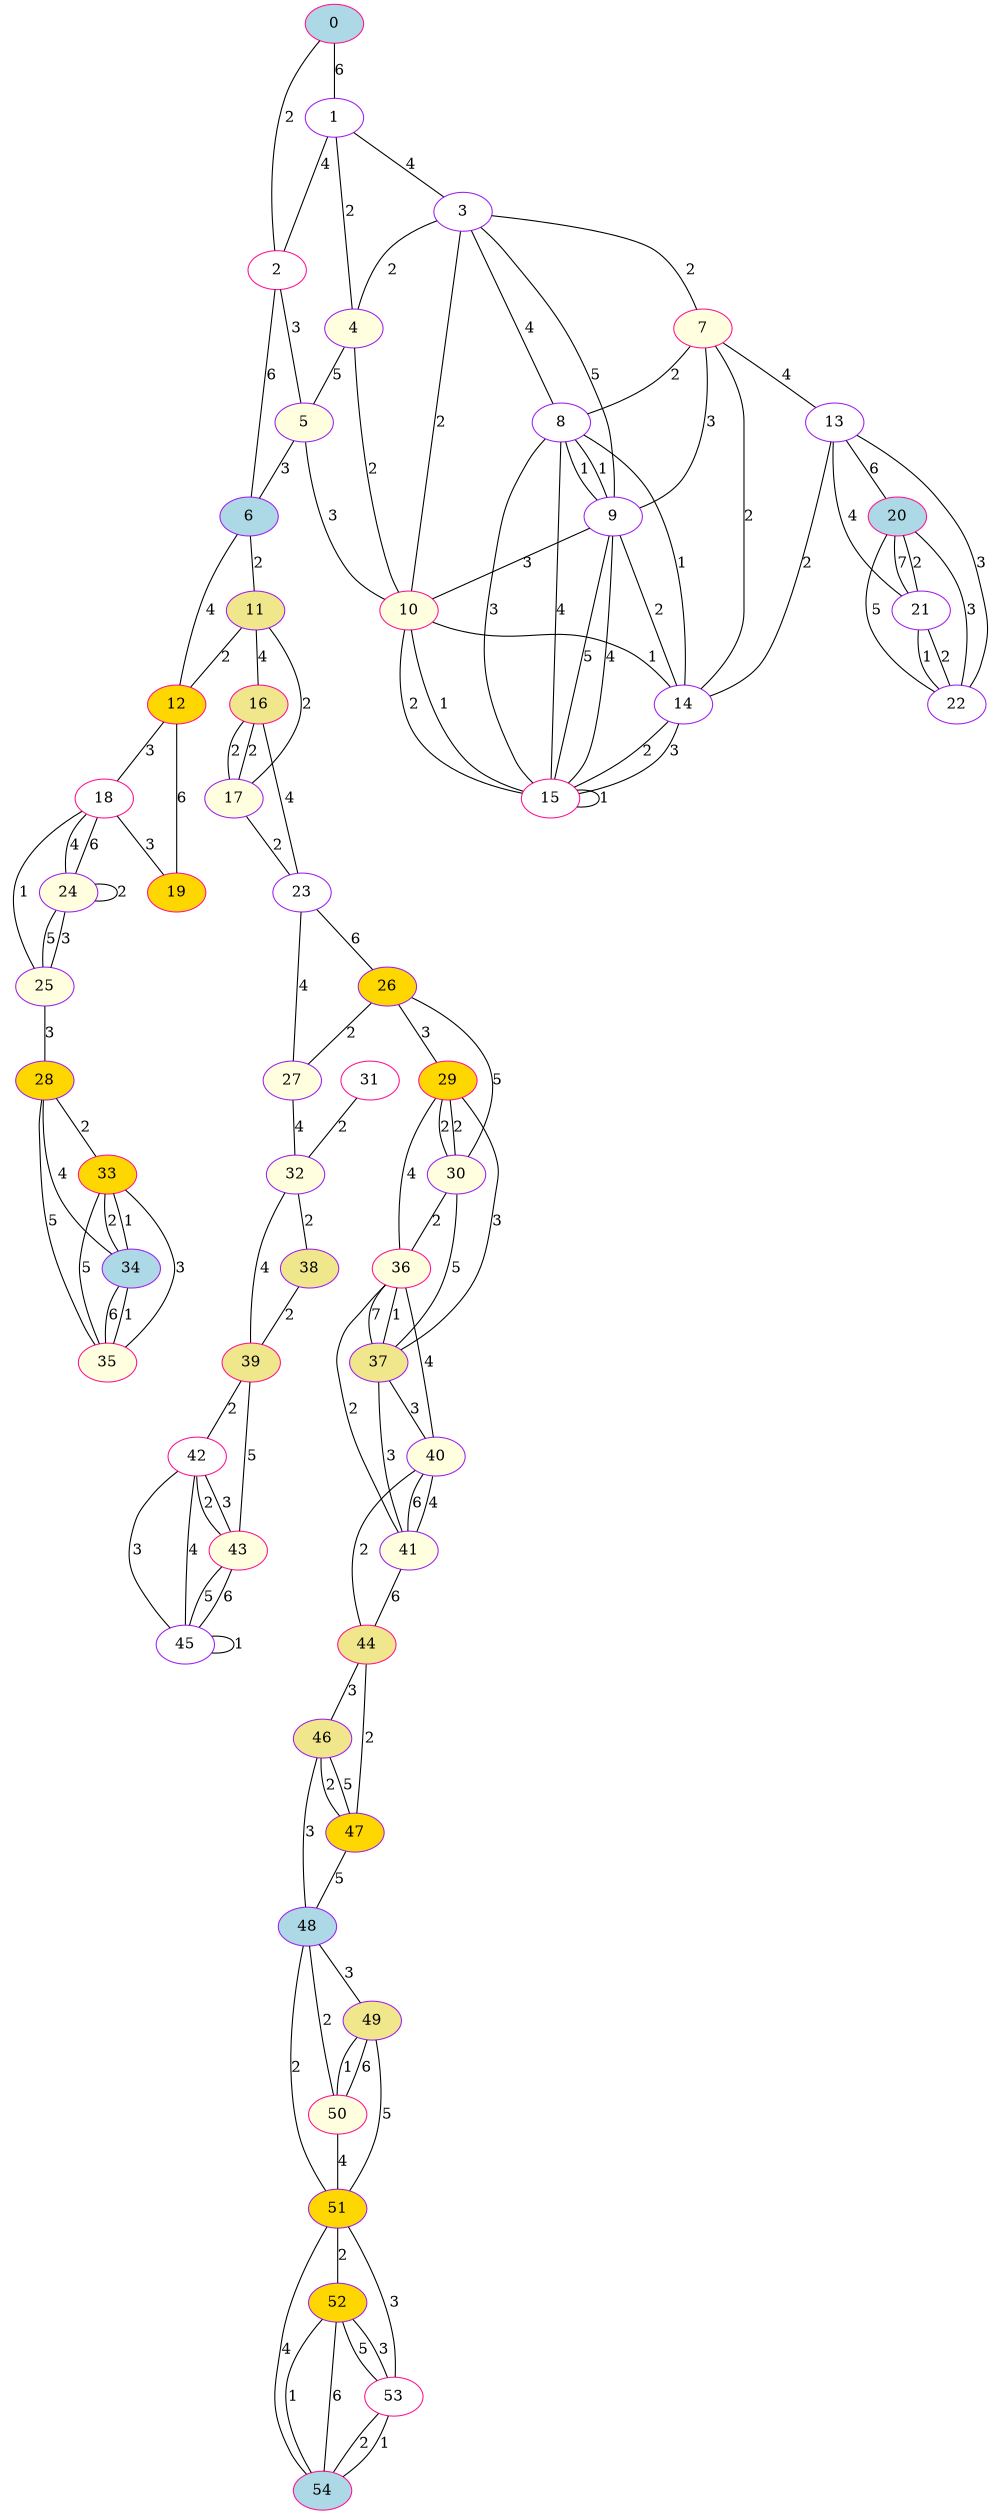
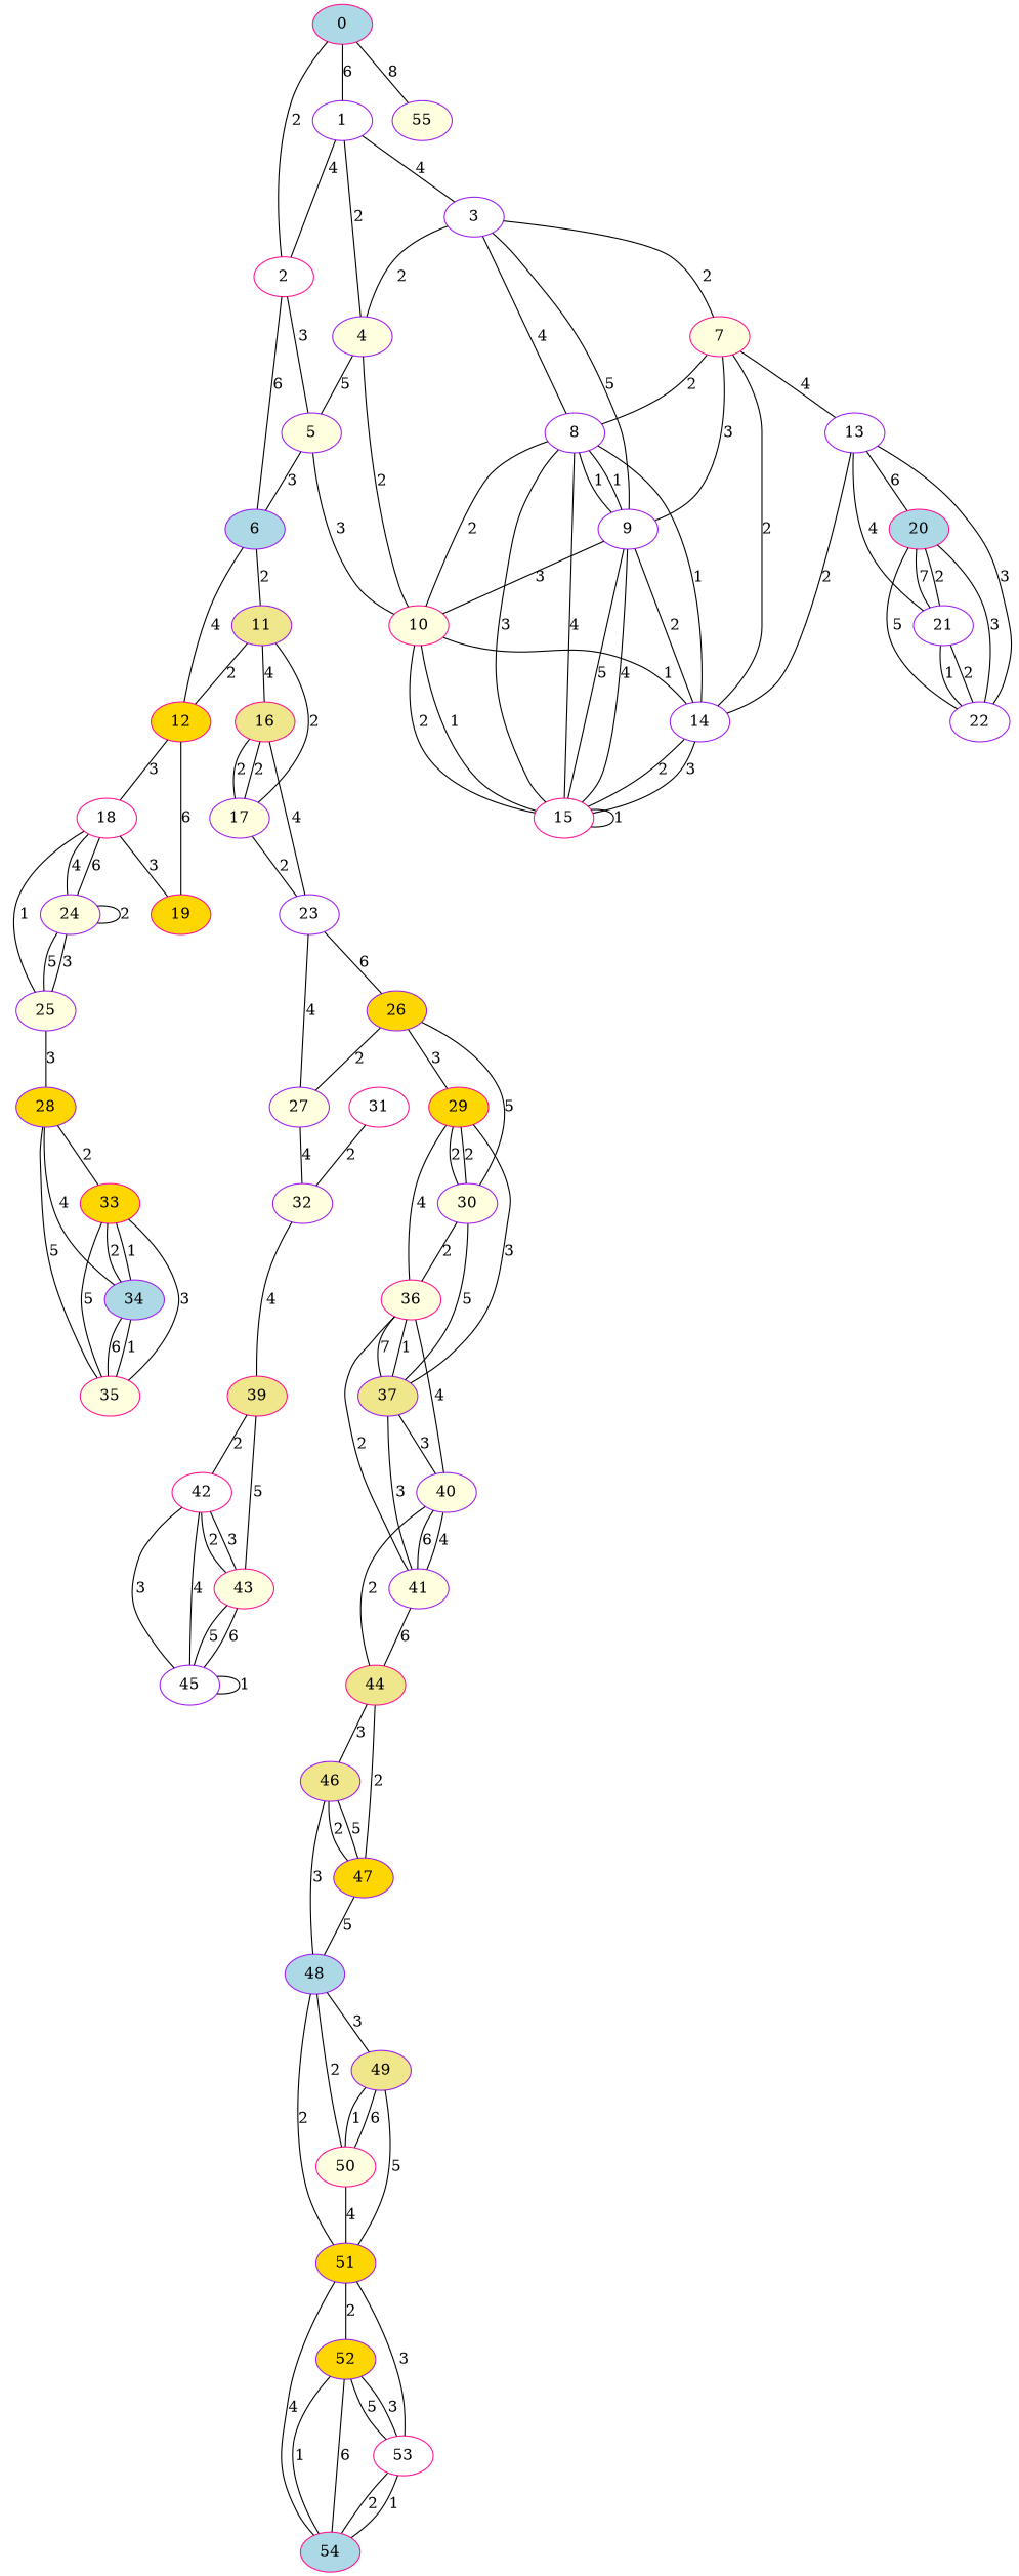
  graph {
    node [color=purple fillcolor=lightyellow style=filled weight=1]
    0 [color=deeppink fillcolor=lightblue]
    1 [fillcolor=white]
    2 [color=deeppink fillcolor=white]
+   55 [weight=4]
    3 [fillcolor=white]
    4
    5
    6 [fillcolor=lightblue]
    7 [color=deeppink]
    8 [fillcolor=white]
    9 [fillcolor=white]
    10 [color=deeppink]
    11 [fillcolor=khaki]
    12 [color=deeppink fillcolor=gold]
    13 [fillcolor=white]
    14 [fillcolor=white]
    15 [color=deeppink fillcolor=white weight=2]
    16 [color=deeppink fillcolor=khaki]
    17
    18 [color=deeppink fillcolor=white]
    19 [color=deeppink fillcolor=gold]
    20 [color=deeppink fillcolor=lightblue]
    21 [fillcolor=white]
    22 [fillcolor=white]
    23 [fillcolor=white]
    24 [weight=2]
    25
    26 [fillcolor=gold]
    27
    28 [fillcolor=gold]
    29 [color=deeppink fillcolor=gold]
    30
    32
    33 [color=deeppink fillcolor=gold]
    34 [fillcolor=lightblue]
    35 [color=deeppink]
    36 [color=deeppink]
    37 [fillcolor=khaki]
    31 [color=deeppink fillcolor=white]
-   38 [fillcolor=khaki]
    39 [color=deeppink fillcolor=khaki]
    40
    41 [weight=2]
    42 [color=deeppink fillcolor=white weight=2]
    43 [color=deeppink]
    44 [color=deeppink fillcolor=khaki]
    45 [fillcolor=white weight=2]
    46 [fillcolor=khaki]
    47 [fillcolor=gold]
    48 [fillcolor=lightblue]
    49 [fillcolor=khaki]
    50 [color=deeppink]
    51 [fillcolor=gold]
    52 [fillcolor=gold]
    53 [color=deeppink fillcolor=white]
    54 [color=deeppink fillcolor=lightblue]
    0 -- 1 [label=6]
    0 -- 2 [label=2]
+   0 -- 55 [label=8]
    1 -- 2 [label=4]
    1 -- 3 [label=4]
    1 -- 4 [label=2]
    2 -- 5 [label=3]
    2 -- 6 [label=6]
    3 -- 4 [label=2]
    3 -- 7 [label=2]
    3 -- 8 [label=4]
    3 -- 9 [label=5]
    4 -- 5 [label=5]
    4 -- 10 [label=2]
    5 -- 6 [label=3]
    5 -- 10 [label=3]
    6 -- 11 [label=2]
    6 -- 12 [label=4]
    7 -- 8 [label=2]
    7 -- 9 [label=3]
    7 -- 13 [label=4]
    7 -- 14 [label=2]
    8 -- 9 [label=1]
    8 -- 9 [label=1]
-   3 -- 10 [label=2]
+   8 -- 10 [label=2]
    8 -- 14 [label=1]
    8 -- 15 [label=3]
    8 -- 15 [label=4]
    9 -- 10 [label=3]
    9 -- 14 [label=2]
    9 -- 15 [label=4]
    9 -- 15 [label=5]
    10 -- 14 [label=1]
    10 -- 15 [label=1]
    10 -- 15 [label=2]
    11 -- 12 [label=2]
    11 -- 16 [label=4]
    11 -- 17 [label=2]
    12 -- 18 [label=3]
    12 -- 19 [label=6]
    13 -- 14 [label=2]
    13 -- 20 [label=6]
    13 -- 21 [label=4]
    13 -- 22 [label=3]
    14 -- 15 [label=2]
    14 -- 15 [label=3]
    15 -- 15 [label=1]
    16 -- 17 [label=2]
    16 -- 17 [label=2]
    16 -- 23 [label=4]
    17 -- 23 [label=2]
    18 -- 19 [label=3]
    18 -- 24 [label=6]
    18 -- 24 [label=4]
    18 -- 25 [label=1]
    20 -- 21 [label=2]
    20 -- 21 [label=7]
    20 -- 22 [label=3]
    20 -- 22 [label=5]
    21 -- 22 [label=1]
    21 -- 22 [label=2]
    23 -- 26 [label=6]
    23 -- 27 [label=4]
    24 -- 24 [label=2]
    24 -- 25 [label=5]
    24 -- 25 [label=3]
    25 -- 28 [label=3]
    26 -- 27 [label=2]
    26 -- 29 [label=3]
    26 -- 30 [label=5]
    27 -- 32 [label=4]
    28 -- 33 [label=2]
    28 -- 34 [label=4]
    28 -- 35 [label=5]
    29 -- 30 [label=2]
    29 -- 30 [label=2]
    29 -- 36 [label=4]
    29 -- 37 [label=3]
    30 -- 36 [label=2]
    30 -- 37 [label=5]
-   32 -- 38 [label=2]
    32 -- 39 [label=4]
    33 -- 34 [label=1]
    33 -- 34 [label=2]
    33 -- 35 [label=5]
    33 -- 35 [label=3]
    34 -- 35 [label=6]
    34 -- 35 [label=1]
    36 -- 37 [label=7]
    36 -- 37 [label=1]
    36 -- 40 [label=4]
    36 -- 41 [label=2]
    37 -- 40 [label=3]
    37 -- 41 [label=3]
    31 -- 32 [label=2]
-   38 -- 39 [label=2]
    39 -- 42 [label=2]
    39 -- 43 [label=5]
    40 -- 41 [label=4]
    40 -- 41 [label=6]
    40 -- 44 [label=2]
    41 -- 44 [label=6]
    42 -- 43 [label=2]
    42 -- 43 [label=3]
    42 -- 45 [label=3]
    42 -- 45 [label=4]
    43 -- 45 [label=5]
    43 -- 45 [label=6]
    44 -- 46 [label=3]
    44 -- 47 [label=2]
    45 -- 45 [label=1]
    46 -- 47 [label=5]
    46 -- 47 [label=2]
    46 -- 48 [label=3]
    47 -- 48 [label=5]
    48 -- 49 [label=3]
    48 -- 50 [label=2]
    48 -- 51 [label=2]
    49 -- 50 [label=6]
    49 -- 50 [label=1]
    49 -- 51 [label=5]
    50 -- 51 [label=4]
    51 -- 52 [label=2]
    51 -- 53 [label=3]
    51 -- 54 [label=4]
    52 -- 53 [label=3]
    52 -- 53 [label=5]
    52 -- 54 [label=1]
    52 -- 54 [label=6]
    53 -- 54 [label=2]
    53 -- 54 [label=1]
  }
